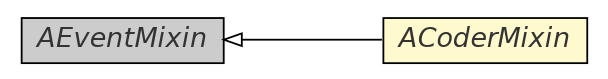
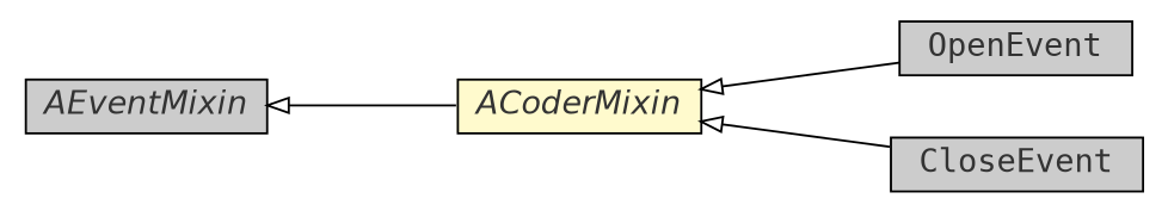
  digraph {
    fontname="DejaVu Sans Mono"
    rankdir=LR
    ranksep=1
    node [fontcolor=grey20 fontname="DejaVu Sans Mono" fontsize=15.0 shape=plaintext]
    edge [arrowtail=empty dir=back fontname="DejaVu Sans Mono" fontsize=10 headport=p labelfontname=Helvetica labelfontsize=10 tailport=p]
    n1 [label=<<table border="0" cellborder="1" cellspacing="0" cellpadding="2" port="p" bgcolor="lemonChiffon" href="./ACoderMixin.html"> 		<tr><td><table border="0" cellspacing="0" cellpadding="1"> 			<tr><td><font face="Helvetica-Oblique"> ACoderMixin </font></td></tr> 		</table></td></tr> 		</table>>]
+   n2 [label=<<table border="0" cellborder="1" cellspacing="0" cellpadding="2" port="p" bgcolor="grey80" href="./OpenEvent.html"> 		<tr><td><table border="0" cellspacing="0" cellpadding="1"> 			<tr><td> OpenEvent </td></tr> 		</table></td></tr> 		</table>>]
+   n3 [label=<<table border="0" cellborder="1" cellspacing="0" cellpadding="2" port="p" bgcolor="grey80" href="./CloseEvent.html"> 		<tr><td><table border="0" cellspacing="0" cellpadding="1"> 			<tr><td> CloseEvent </td></tr> 		</table></td></tr> 		</table>>]
    n4 [label=<<table border="0" cellborder="1" cellspacing="0" cellpadding="2" port="p" bgcolor="grey80" href="./AEventMixin.html"> 		<tr><td><table border="0" cellspacing="0" cellpadding="1"> 			<tr><td><font face="Helvetica-Oblique"> AEventMixin </font></td></tr> 		</table></td></tr> 		</table>>]
+   n1 -> n2
+   n1 -> n3
    n4 -> n1
  }
